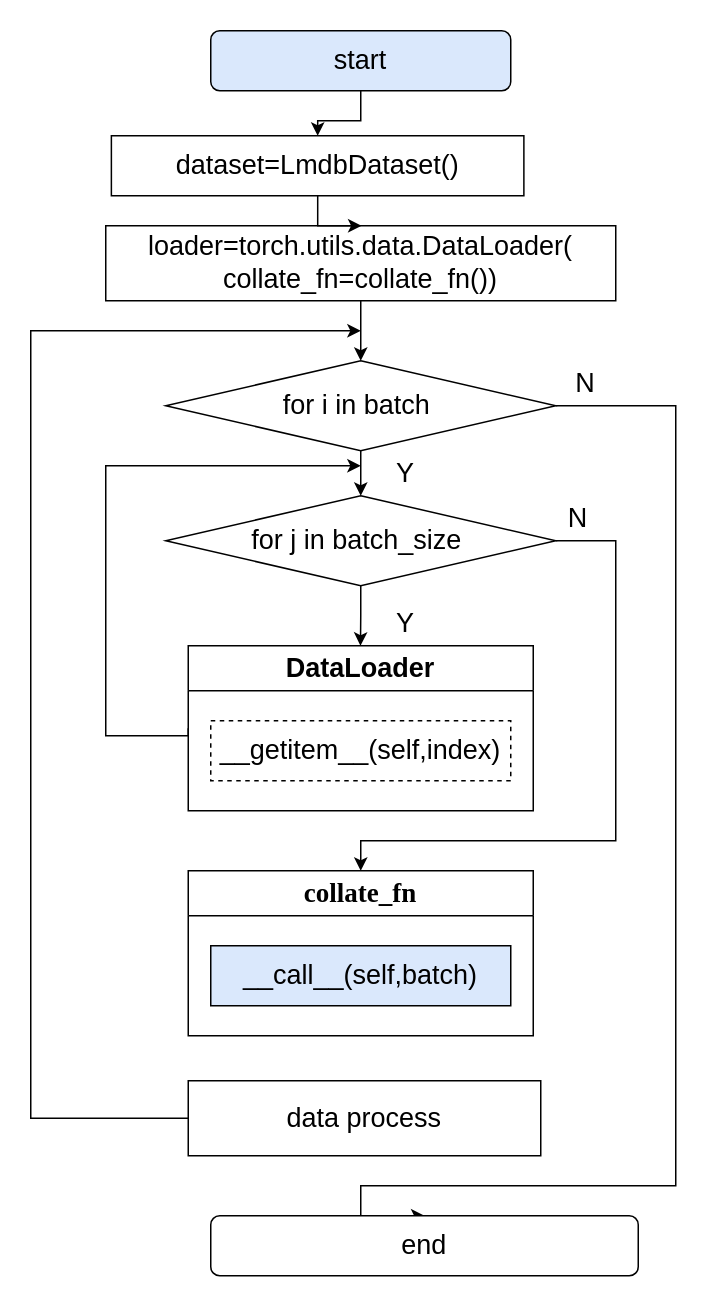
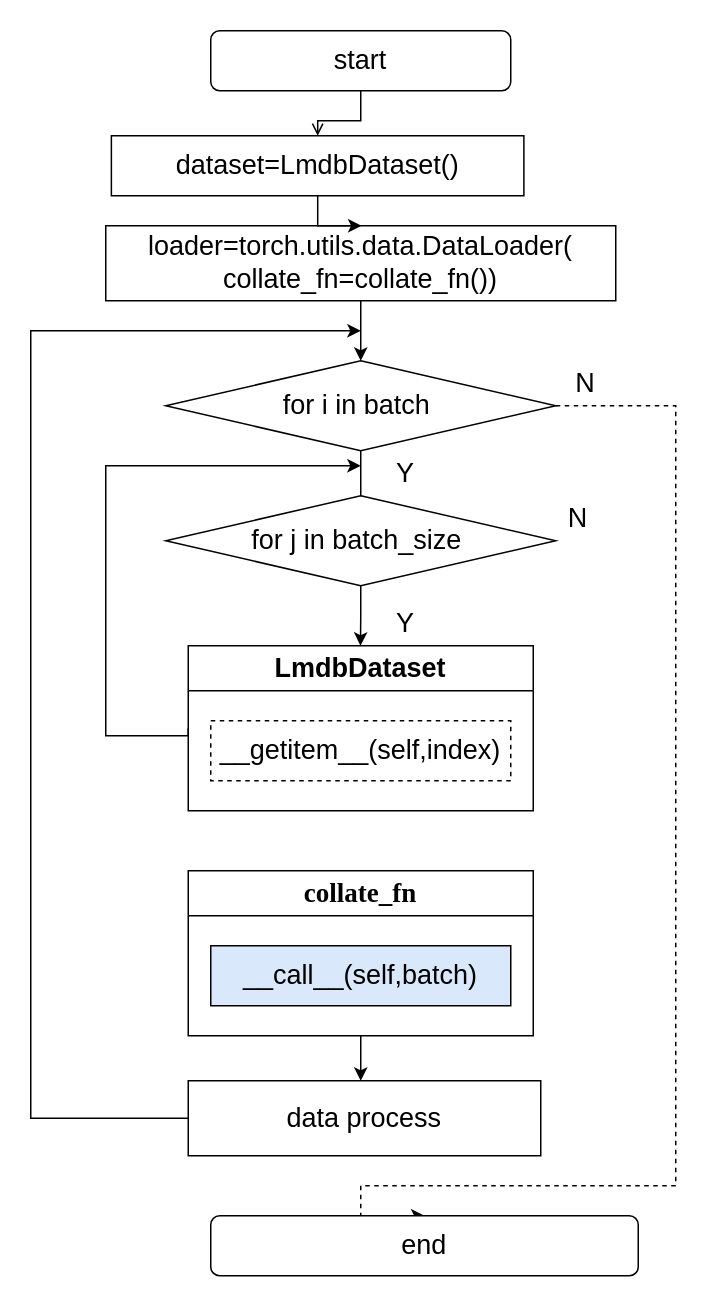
  <mxCell id="0" />
  <mxCell id="1" parent="0" />
  <mxCell id="2" style="edgeStyle=orthogonalEdgeStyle;rounded=0;orthogonalLoop=1;jettySize=auto;html=1;exitX=0;exitY=0.5;exitDx=0;exitDy=0;" parent="1" source="3" edge="1"><mxGeometry relative="1" as="geometry"><mxPoint x="240" y="310" as="targetPoint" /><Array as="points"><mxPoint x="70" y="490" /><mxPoint x="70" y="310" /><mxPoint x="240" y="310" /></Array></mxGeometry></mxCell>
- <mxCell id="3" value="&lt;font style=&quot;font-size: 18px;&quot;&gt;DataLoader&lt;/font&gt;" style="swimlane;whiteSpace=wrap;html=1;startSize=30;" parent="1" vertex="1"><mxGeometry x="125" y="430" width="230" height="110" as="geometry" /></mxCell>
+ <mxCell id="3" value="&lt;font style=&quot;font-size: 18px;&quot;&gt;LmdbDataset&lt;/font&gt;" style="swimlane;whiteSpace=wrap;html=1;startSize=30;" parent="1" vertex="1"><mxGeometry x="125" y="430" width="230" height="110" as="geometry" /></mxCell>
  <mxCell id="4" value="&lt;p class=&quot;MsoNormal&quot;&gt;&lt;font style=&quot;font-size: 18px;&quot;&gt;__getitem__(self,index)&lt;/font&gt;&lt;/p&gt;" style="rounded=0;whiteSpace=wrap;html=1;dashed=1;" parent="3" vertex="1"><mxGeometry x="15" y="50" width="200" height="40" as="geometry" /></mxCell>
+ <mxCell id="5" value="" style="edgeStyle=orthogonalEdgeStyle;rounded=0;orthogonalLoop=1;jettySize=auto;html=1;" parent="1" source="6" target="22" edge="1"><mxGeometry relative="1" as="geometry"><Array as="points"><mxPoint x="242" y="690" /><mxPoint x="242" y="690" /></Array></mxGeometry></mxCell>
  <mxCell id="6" value="&lt;p class=&quot;MsoNormal&quot;&gt;&lt;font style=&quot;font-size: 18px;&quot; face=&quot;Times New Roman&quot;&gt;collate_fn&lt;/font&gt;&lt;/p&gt;" style="swimlane;whiteSpace=wrap;html=1;startSize=30;" parent="1" vertex="1"><mxGeometry x="125" y="580" width="230" height="110" as="geometry" /></mxCell>
  <mxCell id="7" value="&lt;p class=&quot;MsoNormal&quot;&gt;&lt;font style=&quot;font-size: 18px;&quot;&gt;__call__(self,batch)&lt;/font&gt;&lt;/p&gt;" style="rounded=0;whiteSpace=wrap;html=1;fillColor=#dae8fc;" parent="6" vertex="1"><mxGeometry x="15" y="50" width="200" height="40" as="geometry" /></mxCell>
  <mxCell id="8" value="" style="edgeStyle=orthogonalEdgeStyle;rounded=0;orthogonalLoop=1;jettySize=auto;html=1;" parent="1" source="9" target="12" edge="1"><mxGeometry relative="1" as="geometry" /></mxCell>
  <mxCell id="9" value="&lt;font style=&quot;font-size: 18px;&quot;&gt;loader=torch.utils.data.DataLoader(&lt;br&gt;collate_fn=collate_fn())&lt;/font&gt;" style="rounded=0;whiteSpace=wrap;html=1;" parent="1" vertex="1"><mxGeometry x="70" y="150" width="340" height="50" as="geometry" /></mxCell>
- <mxCell id="10" value="" style="edgeStyle=orthogonalEdgeStyle;rounded=0;orthogonalLoop=1;jettySize=auto;html=1;" parent="1" source="12" target="15" edge="1"><mxGeometry relative="1" as="geometry" /></mxCell>
- <mxCell id="11" style="edgeStyle=orthogonalEdgeStyle;rounded=0;orthogonalLoop=1;jettySize=auto;html=1;exitX=1;exitY=0.5;exitDx=0;exitDy=0;entryX=0.5;entryY=0;entryDx=0;entryDy=0;" parent="1" source="12" target="24" edge="1"><mxGeometry relative="1" as="geometry"><mxPoint x="470" y="800" as="targetPoint" /><Array as="points"><mxPoint x="450" y="270" /><mxPoint x="450" y="790" /><mxPoint x="240" y="790" /></Array></mxGeometry></mxCell>
+ <mxCell id="10" value="" style="edgeStyle=orthogonalEdgeStyle;rounded=0;orthogonalLoop=1;jettySize=auto;html=1;endArrow=none;" parent="1" source="12" target="15" edge="1"><mxGeometry relative="1" as="geometry" /></mxCell>
+ <mxCell id="11" style="edgeStyle=orthogonalEdgeStyle;rounded=0;orthogonalLoop=1;jettySize=auto;html=1;exitX=1;exitY=0.5;exitDx=0;exitDy=0;entryX=0.5;entryY=0;entryDx=0;entryDy=0;dashed=1;" parent="1" source="12" target="24" edge="1"><mxGeometry relative="1" as="geometry"><mxPoint x="470" y="800" as="targetPoint" /><Array as="points"><mxPoint x="450" y="270" /><mxPoint x="450" y="790" /><mxPoint x="240" y="790" /></Array></mxGeometry></mxCell>
  <mxCell id="12" value="&lt;font style=&quot;font-size: 18px;&quot;&gt;for i in batch&amp;nbsp;&lt;/font&gt;" style="rhombus;whiteSpace=wrap;html=1;" parent="1" vertex="1"><mxGeometry x="110" y="240" width="260" height="60" as="geometry" /></mxCell>
  <mxCell id="13" style="edgeStyle=orthogonalEdgeStyle;rounded=0;orthogonalLoop=1;jettySize=auto;html=1;exitX=0.5;exitY=1;exitDx=0;exitDy=0;" parent="1" source="15" edge="1"><mxGeometry relative="1" as="geometry"><mxPoint x="239.824" y="430" as="targetPoint" /></mxGeometry></mxCell>
- <mxCell id="14" style="edgeStyle=orthogonalEdgeStyle;rounded=0;orthogonalLoop=1;jettySize=auto;html=1;exitX=1;exitY=0.5;exitDx=0;exitDy=0;entryX=0.5;entryY=0;entryDx=0;entryDy=0;" parent="1" source="15" target="6" edge="1"><mxGeometry relative="1" as="geometry"><mxPoint x="355" y="630" as="targetPoint" /><Array as="points"><mxPoint x="410" y="360" /><mxPoint x="410" y="560" /><mxPoint x="240" y="560" /></Array></mxGeometry></mxCell>
  <mxCell id="15" value="&lt;font style=&quot;font-size: 18px;&quot;&gt;for j in batch_size&amp;nbsp;&lt;/font&gt;" style="rhombus;whiteSpace=wrap;html=1;" parent="1" vertex="1"><mxGeometry x="110" y="330" width="260" height="60" as="geometry" /></mxCell>
  <mxCell id="16" value="&lt;font style=&quot;font-size: 18px;&quot;&gt;Y&lt;/font&gt;" style="text;html=1;strokeColor=none;fillColor=none;align=center;verticalAlign=middle;whiteSpace=wrap;rounded=0;" parent="1" vertex="1"><mxGeometry x="240" y="400" width="60" height="30" as="geometry" /></mxCell>
  <mxCell id="17" value="&lt;font style=&quot;font-size: 18px;&quot;&gt;N&lt;/font&gt;" style="text;html=1;strokeColor=none;fillColor=none;align=center;verticalAlign=middle;whiteSpace=wrap;rounded=0;" parent="1" vertex="1"><mxGeometry x="355" y="330" width="60" height="30" as="geometry" /></mxCell>
  <mxCell id="18" value="&lt;font style=&quot;font-size: 18px;&quot;&gt;Y&lt;/font&gt;" style="text;html=1;strokeColor=none;fillColor=none;align=center;verticalAlign=middle;whiteSpace=wrap;rounded=0;" parent="1" vertex="1"><mxGeometry x="240" y="300" width="60" height="30" as="geometry" /></mxCell>
  <mxCell id="19" value="" style="edgeStyle=orthogonalEdgeStyle;rounded=0;orthogonalLoop=1;jettySize=auto;html=1;" parent="1" source="20" edge="1"><mxGeometry relative="1" as="geometry"><mxPoint x="240" y="150" as="targetPoint" /></mxGeometry></mxCell>
  <mxCell id="20" value="&lt;font style=&quot;font-size: 18px;&quot;&gt;dataset=LmdbDataset()&lt;/font&gt;" style="rounded=0;whiteSpace=wrap;html=1;" parent="1" vertex="1"><mxGeometry x="73.75" y="90" width="275" height="40" as="geometry" /></mxCell>
  <mxCell id="21" style="edgeStyle=orthogonalEdgeStyle;rounded=0;orthogonalLoop=1;jettySize=auto;html=1;" parent="1" source="22" edge="1"><mxGeometry relative="1" as="geometry"><mxPoint x="240" y="220" as="targetPoint" /><Array as="points"><mxPoint x="20" y="745" /><mxPoint x="20" y="220" /></Array></mxGeometry></mxCell>
  <mxCell id="22" value="&lt;font style=&quot;font-size: 18px;&quot;&gt;data process&lt;/font&gt;" style="rounded=0;whiteSpace=wrap;html=1;" parent="1" vertex="1"><mxGeometry x="125" y="720" width="235" height="50" as="geometry" /></mxCell>
  <mxCell id="23" value="&lt;font style=&quot;font-size: 18px;&quot;&gt;N&lt;/font&gt;" style="text;html=1;strokeColor=none;fillColor=none;align=center;verticalAlign=middle;whiteSpace=wrap;rounded=0;" parent="1" vertex="1"><mxGeometry x="360" y="240" width="60" height="30" as="geometry" /></mxCell>
  <mxCell id="24" value="&lt;font style=&quot;font-size: 18px;&quot;&gt;end&lt;/font&gt;" style="rounded=1;whiteSpace=wrap;html=1;" parent="1" vertex="1"><mxGeometry x="140" y="810" width="285" height="40" as="geometry" /></mxCell>
- <mxCell id="25" value="" style="edgeStyle=orthogonalEdgeStyle;rounded=0;orthogonalLoop=1;jettySize=auto;html=1;" edge="1" parent="1" source="26" target="20"><mxGeometry relative="1" as="geometry" /></mxCell>
- <mxCell id="26" value="&lt;font style=&quot;font-size: 18px;&quot;&gt;start&lt;/font&gt;" style="rounded=1;whiteSpace=wrap;html=1;fillColor=#dae8fc;" vertex="1" parent="1"><mxGeometry x="140" y="20" width="200" height="40" as="geometry" /></mxCell>
+ <mxCell id="25" value="" style="edgeStyle=orthogonalEdgeStyle;rounded=0;orthogonalLoop=1;jettySize=auto;html=1;endArrow=open;" edge="1" parent="1" source="26" target="20"><mxGeometry relative="1" as="geometry" /></mxCell>
+ <mxCell id="26" value="&lt;font style=&quot;font-size: 18px;&quot;&gt;start&lt;/font&gt;" style="rounded=1;whiteSpace=wrap;html=1;" vertex="1" parent="1"><mxGeometry x="140" y="20" width="200" height="40" as="geometry" /></mxCell>
